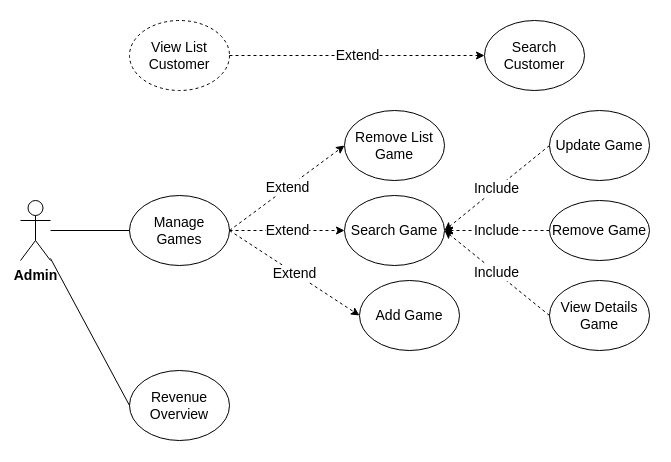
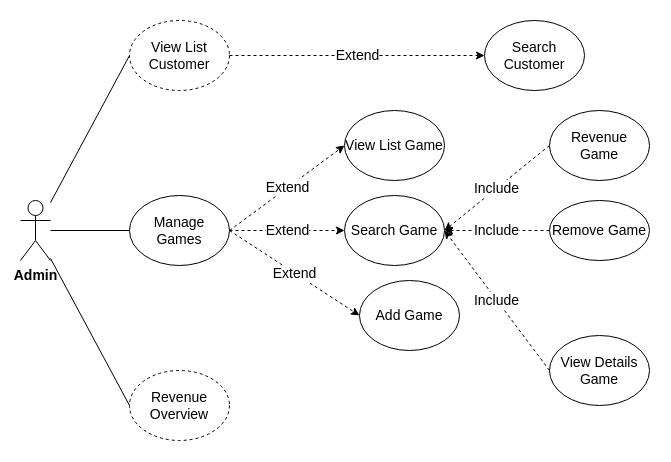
  <mxCell id="0" />
  <mxCell id="1" parent="0" />
  <mxCell id="2" value="&lt;font style=&quot;font-size: 14px;&quot;&gt;&lt;b&gt;Admin&lt;/b&gt;&lt;/font&gt;" style="shape=umlActor;verticalLabelPosition=bottom;verticalAlign=top;html=1;outlineConnect=0;" parent="1" vertex="1"><mxGeometry x="20" y="200" width="30" height="60" as="geometry" /></mxCell>
  <mxCell id="3" value="View List Customer" style="ellipse;whiteSpace=wrap;html=1;fontSize=14;dashed=1;" parent="1" vertex="1"><mxGeometry x="129" y="20" width="100" height="70" as="geometry" /></mxCell>
  <mxCell id="4" value="Search Customer" style="ellipse;whiteSpace=wrap;html=1;fontSize=14;" parent="1" vertex="1"><mxGeometry x="484" y="20" width="100" height="70" as="geometry" /></mxCell>
  <mxCell id="5" value="Manage Games" style="ellipse;whiteSpace=wrap;html=1;fontSize=14;" parent="1" vertex="1"><mxGeometry x="129" y="195" width="100" height="70" as="geometry" /></mxCell>
  <mxCell id="6" value="Extend" style="endArrow=classic;html=1;rounded=0;fontSize=14;dashed=1;exitX=1;exitY=0.5;exitDx=0;exitDy=0;entryX=0;entryY=0.5;entryDx=0;entryDy=0;" parent="1" source="5" target="7" edge="1"><mxGeometry width="50" height="50" relative="1" as="geometry"><mxPoint x="218" y="580" as="sourcePoint" /><mxPoint x="218" y="470" as="targetPoint" /><Array as="points" /></mxGeometry></mxCell>
  <mxCell id="7" value="Add Game" style="ellipse;whiteSpace=wrap;html=1;fontSize=14;" parent="1" vertex="1"><mxGeometry x="359" y="280" width="100" height="70" as="geometry" /></mxCell>
- <mxCell id="8" value="View Details Game" style="ellipse;whiteSpace=wrap;html=1;fontSize=14;" parent="1" vertex="1"><mxGeometry x="549" y="280" width="100" height="70" as="geometry" /></mxCell>
+ <mxCell id="8" value="View Details Game" style="ellipse;whiteSpace=wrap;html=1;fontSize=14;" parent="1" vertex="1"><mxGeometry x="549" y="335" width="100" height="70" as="geometry" /></mxCell>
  <mxCell id="9" value="Extend" style="endArrow=classic;html=1;rounded=0;dashed=1;fontSize=14;exitX=1;exitY=0.5;exitDx=0;exitDy=0;entryX=0;entryY=0.5;entryDx=0;entryDy=0;" parent="1" source="5" target="10" edge="1"><mxGeometry width="50" height="50" relative="1" as="geometry"><mxPoint x="328" y="670" as="sourcePoint" /><mxPoint x="328" y="470" as="targetPoint" /></mxGeometry></mxCell>
- <mxCell id="10" value="Remove List Game" style="ellipse;whiteSpace=wrap;html=1;fontSize=14;" parent="1" vertex="1"><mxGeometry x="344" y="110" width="100" height="70" as="geometry" /></mxCell>
+ <mxCell id="10" value="View List Game" style="ellipse;whiteSpace=wrap;html=1;fontSize=14;" parent="1" vertex="1"><mxGeometry x="344" y="110" width="100" height="70" as="geometry" /></mxCell>
  <mxCell id="11" value="Search Game" style="ellipse;whiteSpace=wrap;html=1;fontSize=14;" parent="1" vertex="1"><mxGeometry x="344" y="195" width="100" height="70" as="geometry" /></mxCell>
  <mxCell id="12" value="Extend" style="endArrow=classic;html=1;rounded=0;dashed=1;fontSize=14;exitX=1;exitY=0.5;exitDx=0;exitDy=0;entryX=0;entryY=0.5;entryDx=0;entryDy=0;" parent="1" source="5" target="11" edge="1"><mxGeometry width="50" height="50" relative="1" as="geometry"><mxPoint x="342.995" y="660.501" as="sourcePoint" /><mxPoint x="288" y="510" as="targetPoint" /></mxGeometry></mxCell>
  <mxCell id="13" value="Include" style="endArrow=classic;html=1;rounded=0;fontSize=14;dashed=1;exitX=0;exitY=0.5;exitDx=0;exitDy=0;entryX=1;entryY=0.5;entryDx=0;entryDy=0;" parent="1" source="8" target="11" edge="1"><mxGeometry width="50" height="50" relative="1" as="geometry"><mxPoint x="144" y="570" as="sourcePoint" /><mxPoint x="234" y="670" as="targetPoint" /><Array as="points" /></mxGeometry></mxCell>
  <mxCell id="14" value="Include" style="endArrow=classic;html=1;rounded=0;fontSize=14;dashed=1;entryX=1;entryY=0.5;entryDx=0;entryDy=0;exitX=0;exitY=0.5;exitDx=0;exitDy=0;" parent="1" source="16" target="11" edge="1"><mxGeometry width="50" height="50" relative="1" as="geometry"><mxPoint x="294" y="670" as="sourcePoint" /><mxPoint x="344" y="730" as="targetPoint" /><Array as="points" /></mxGeometry></mxCell>
  <mxCell id="15" value="Include" style="endArrow=classic;html=1;rounded=0;fontSize=14;dashed=1;exitX=0;exitY=0.5;exitDx=0;exitDy=0;entryX=1;entryY=0.5;entryDx=0;entryDy=0;" parent="1" source="17" target="11" edge="1"><mxGeometry width="50" height="50" relative="1" as="geometry"><mxPoint x="488.645" y="589.749" as="sourcePoint" /><mxPoint x="414" y="580" as="targetPoint" /><Array as="points" /></mxGeometry></mxCell>
  <mxCell id="16" value="Remove Game" style="ellipse;whiteSpace=wrap;html=1;fontSize=14;" parent="1" vertex="1"><mxGeometry x="549" y="200" width="100" height="60" as="geometry" /></mxCell>
- <mxCell id="17" value="Update Game" style="ellipse;whiteSpace=wrap;html=1;fontSize=14;" parent="1" vertex="1"><mxGeometry x="549" y="110" width="100" height="70" as="geometry" /></mxCell>
- <mxCell id="18" value="Revenue Overview" style="ellipse;whiteSpace=wrap;html=1;fontSize=14;" parent="1" vertex="1"><mxGeometry x="129" y="370" width="100" height="70" as="geometry" /></mxCell>
+ <mxCell id="17" value="Revenue Game" style="ellipse;whiteSpace=wrap;html=1;fontSize=14;" parent="1" vertex="1"><mxGeometry x="549" y="110" width="100" height="70" as="geometry" /></mxCell>
+ <mxCell id="18" value="Revenue Overview" style="ellipse;whiteSpace=wrap;html=1;fontSize=14;dashed=1;" parent="1" vertex="1"><mxGeometry x="129" y="370" width="100" height="70" as="geometry" /></mxCell>
+ <mxCell id="19" value="" style="endArrow=none;html=1;rounded=0;fontSize=14;entryX=0;entryY=0.5;entryDx=0;entryDy=0;" parent="1" source="2" target="3" edge="1"><mxGeometry width="50" height="50" relative="1" as="geometry"><mxPoint x="100" y="390" as="sourcePoint" /><mxPoint x="129" y="155" as="targetPoint" /></mxGeometry></mxCell>
  <mxCell id="20" value="" style="endArrow=none;html=1;rounded=0;fontSize=14;entryX=0;entryY=0.5;entryDx=0;entryDy=0;" parent="1" source="2" target="5" edge="1"><mxGeometry width="50" height="50" relative="1" as="geometry"><mxPoint x="60" y="235.673" as="sourcePoint" /><mxPoint x="305" y="165" as="targetPoint" /></mxGeometry></mxCell>
  <mxCell id="21" value="" style="endArrow=none;html=1;rounded=0;fontSize=14;entryX=0;entryY=0.5;entryDx=0;entryDy=0;" parent="1" source="2" target="18" edge="1"><mxGeometry width="50" height="50" relative="1" as="geometry"><mxPoint x="60" y="250.372" as="sourcePoint" /><mxPoint x="139" y="305" as="targetPoint" /></mxGeometry></mxCell>
  <mxCell id="22" value="Extend" style="endArrow=classic;html=1;rounded=0;dashed=1;fontSize=14;exitX=1;exitY=0.5;exitDx=0;exitDy=0;entryX=0;entryY=0.5;entryDx=0;entryDy=0;" parent="1" source="3" target="4" edge="1"><mxGeometry width="50" height="50" relative="1" as="geometry"><mxPoint x="249" y="200" as="sourcePoint" /><mxPoint x="364" y="200" as="targetPoint" /></mxGeometry></mxCell>
